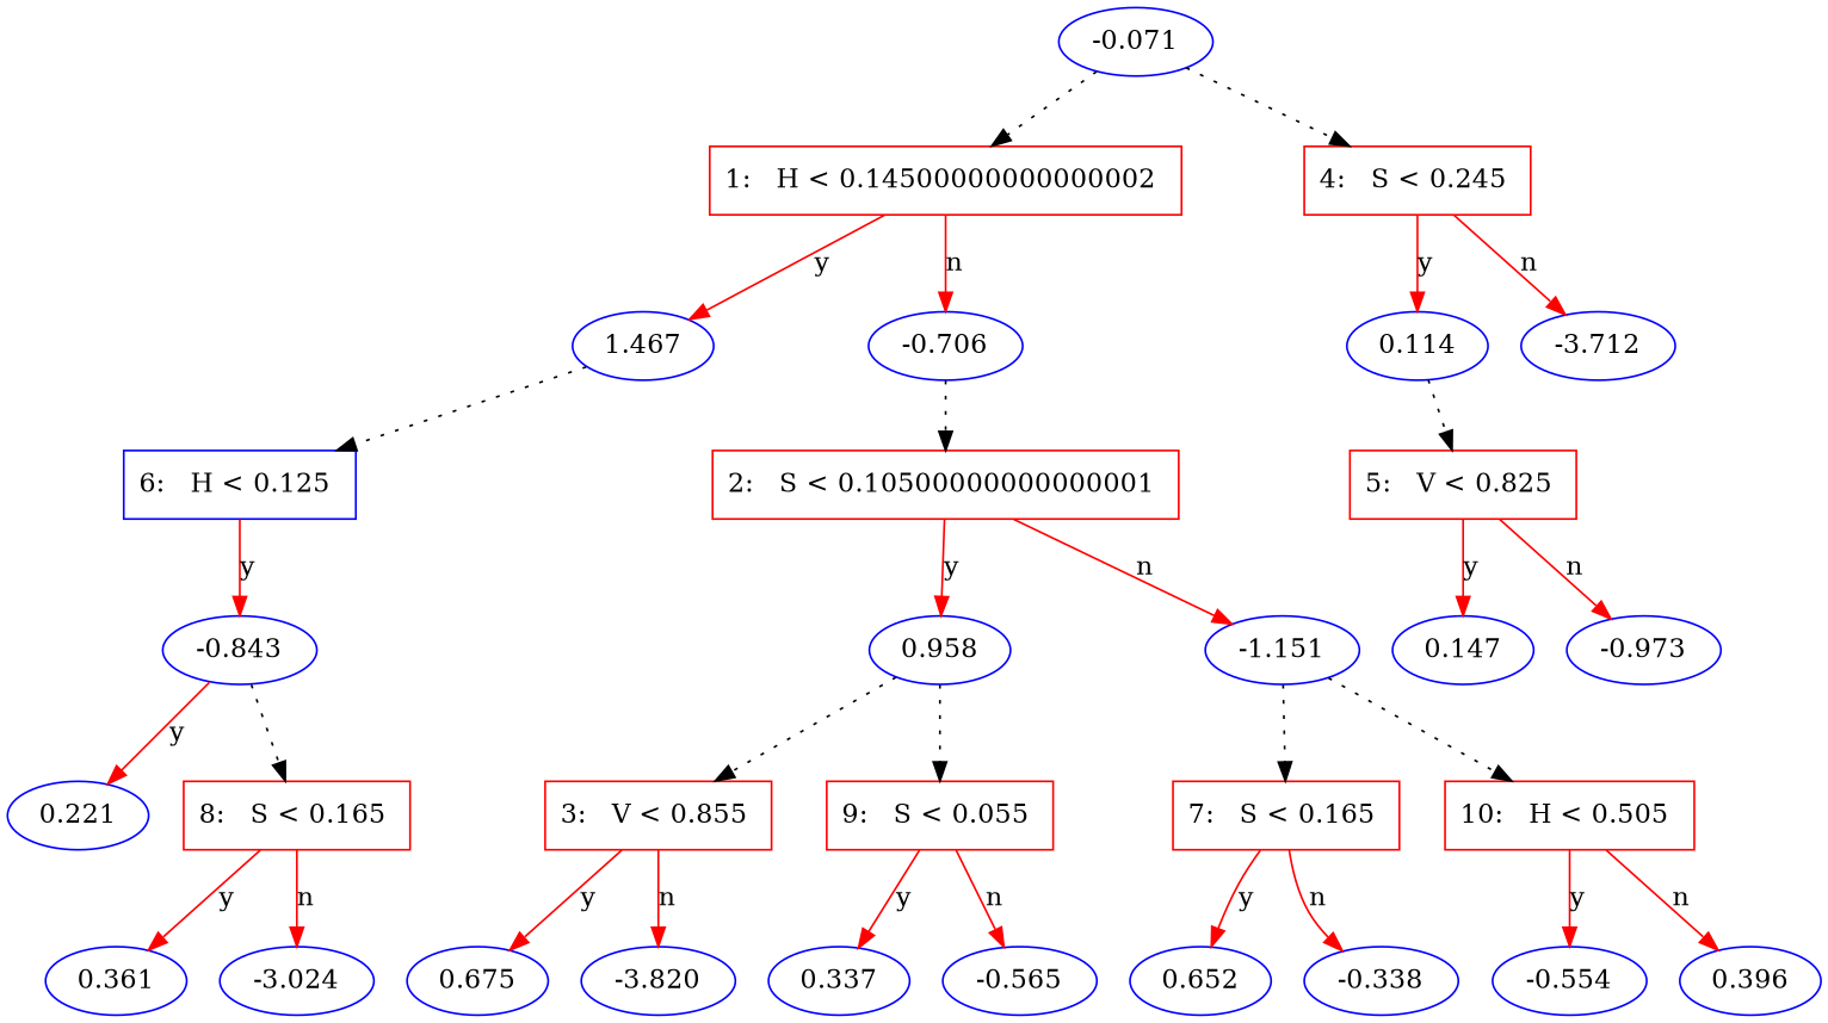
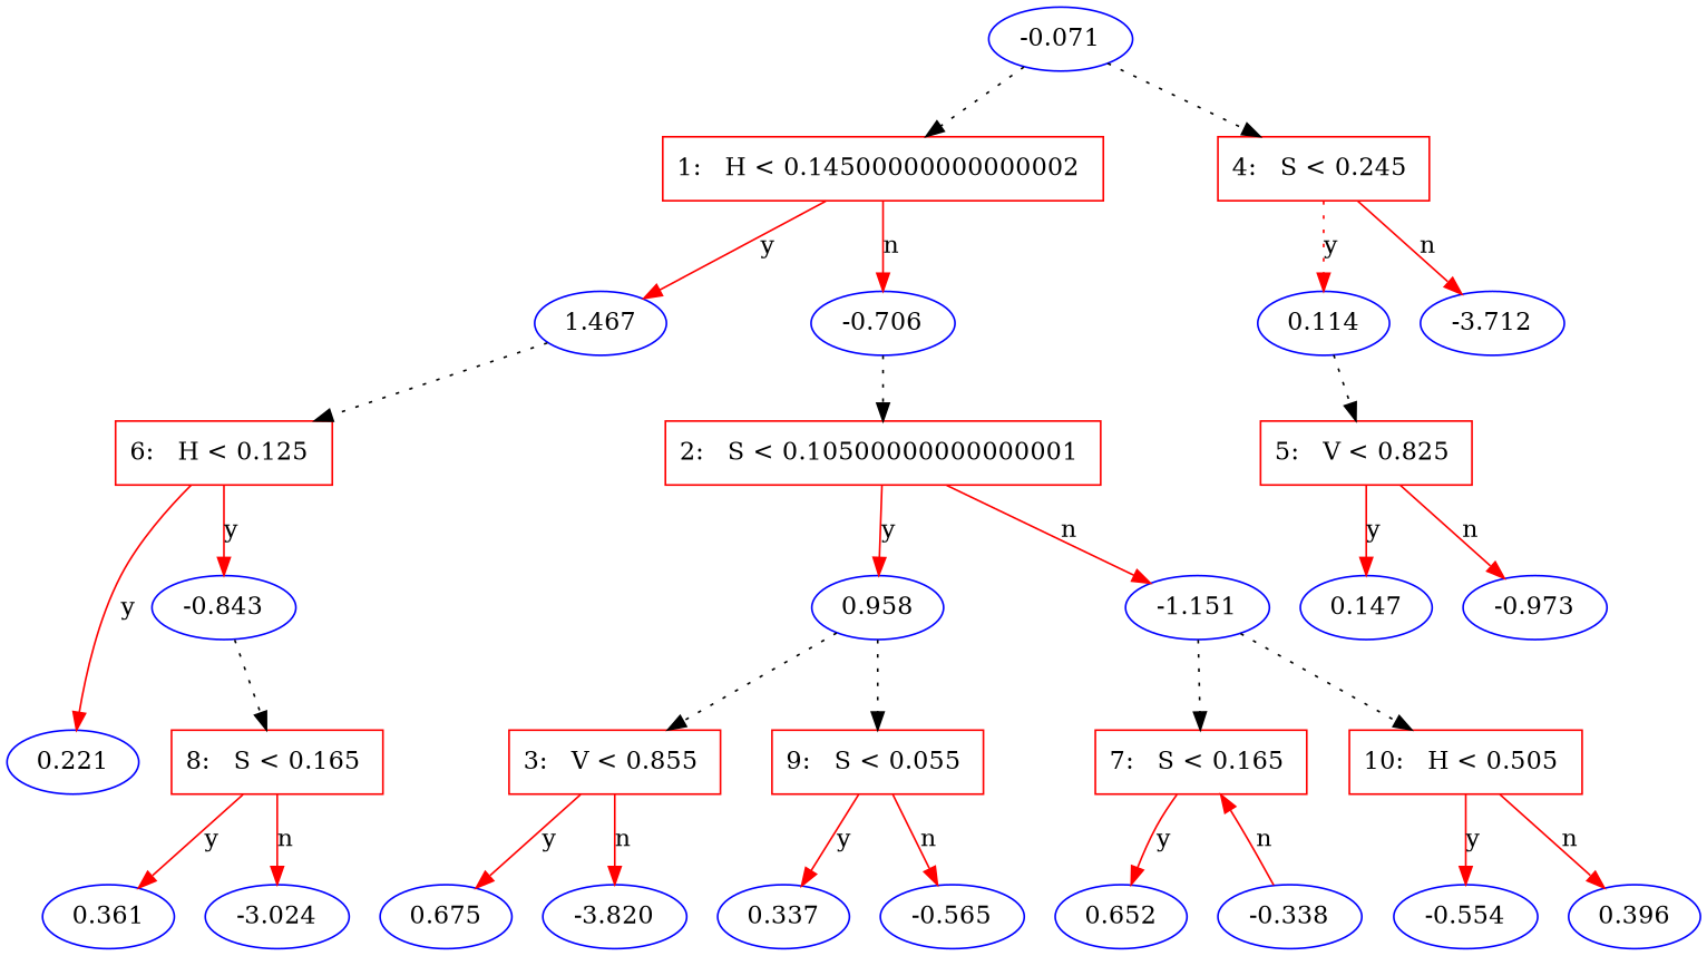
  digraph {
    node [color=blue shape=ellipse]
    edge [color=red]
    n1 [label=-0.071]
    n2 [color=red label="1:   H < 0.14500000000000002 " shape=box]
    n3 [color=red label="4:   S < 0.245 " shape=box]
    n4 [label=1.467]
    n5 [label=-0.706]
    n6 [label=0.114]
    n7 [label=-3.712]
-   n8 [label="6:   H < 0.125 " shape=box]
+   n8 [color=red label="6:   H < 0.125 " shape=box]
    n9 [color=red label="2:   S < 0.10500000000000001 " shape=box]
    n10 [label=0.221]
    n11 [label=-0.843]
    n12 [color=red label="8:   S < 0.165 " shape=box]
    n13 [label=0.361]
    n14 [label=-3.024]
    n15 [label=0.958]
    n16 [label=-1.151]
    n17 [color=red label="3:   V < 0.855 " shape=box]
    n18 [color=red label="9:   S < 0.055 " shape=box]
    n19 [color=red label="7:   S < 0.165 " shape=box]
    n20 [color=red label="10:   H < 0.505 " shape=box]
    n21 [label=0.675]
    n22 [label=-3.820]
    n23 [label=0.337]
    n24 [label=-0.565]
    n25 [label=0.652]
    n26 [label=-0.338]
    n27 [label=-0.554]
    n28 [label=0.396]
    n29 [color=red label="5:   V < 0.825 " shape=box]
    n30 [label=0.147]
    n31 [label=-0.973]
    n1 -> n2 [style=dotted color=""]
    n1 -> n3 [style=dotted color=""]
    n2 -> n4 [label=y]
    n2 -> n5 [label=n]
-   n3 -> n6 [label=y]
+   n3 -> n6 [label=y style=dotted]
    n3 -> n7 [label=n]
    n4 -> n8 [style=dotted color=""]
    n5 -> n9 [style=dotted color=""]
    n6 -> n29 [style=dotted color=""]
-   n11 -> n10 [label=y]
+   n8 -> n10 [label=y]
    n8 -> n11 [label=y]
    n9 -> n15 [label=y]
    n9 -> n16 [label=n]
    n11 -> n12 [style=dotted color=""]
    n12 -> n13 [label=y]
    n12 -> n14 [label=n]
    n15 -> n17 [style=dotted color=""]
    n15 -> n18 [style=dotted color=""]
    n16 -> n19 [style=dotted color=""]
    n16 -> n20 [style=dotted color=""]
    n17 -> n21 [label=y]
    n17 -> n22 [label=n]
    n18 -> n23 [label=y]
    n18 -> n24 [label=n]
    n19 -> n25 [label=y]
-   n19 -> n26 [label=n]
+   n26 -> n19 [label=n]
    n20 -> n27 [label=y]
    n20 -> n28 [label=n]
    n29 -> n30 [label=y]
    n29 -> n31 [label=n]
  }
